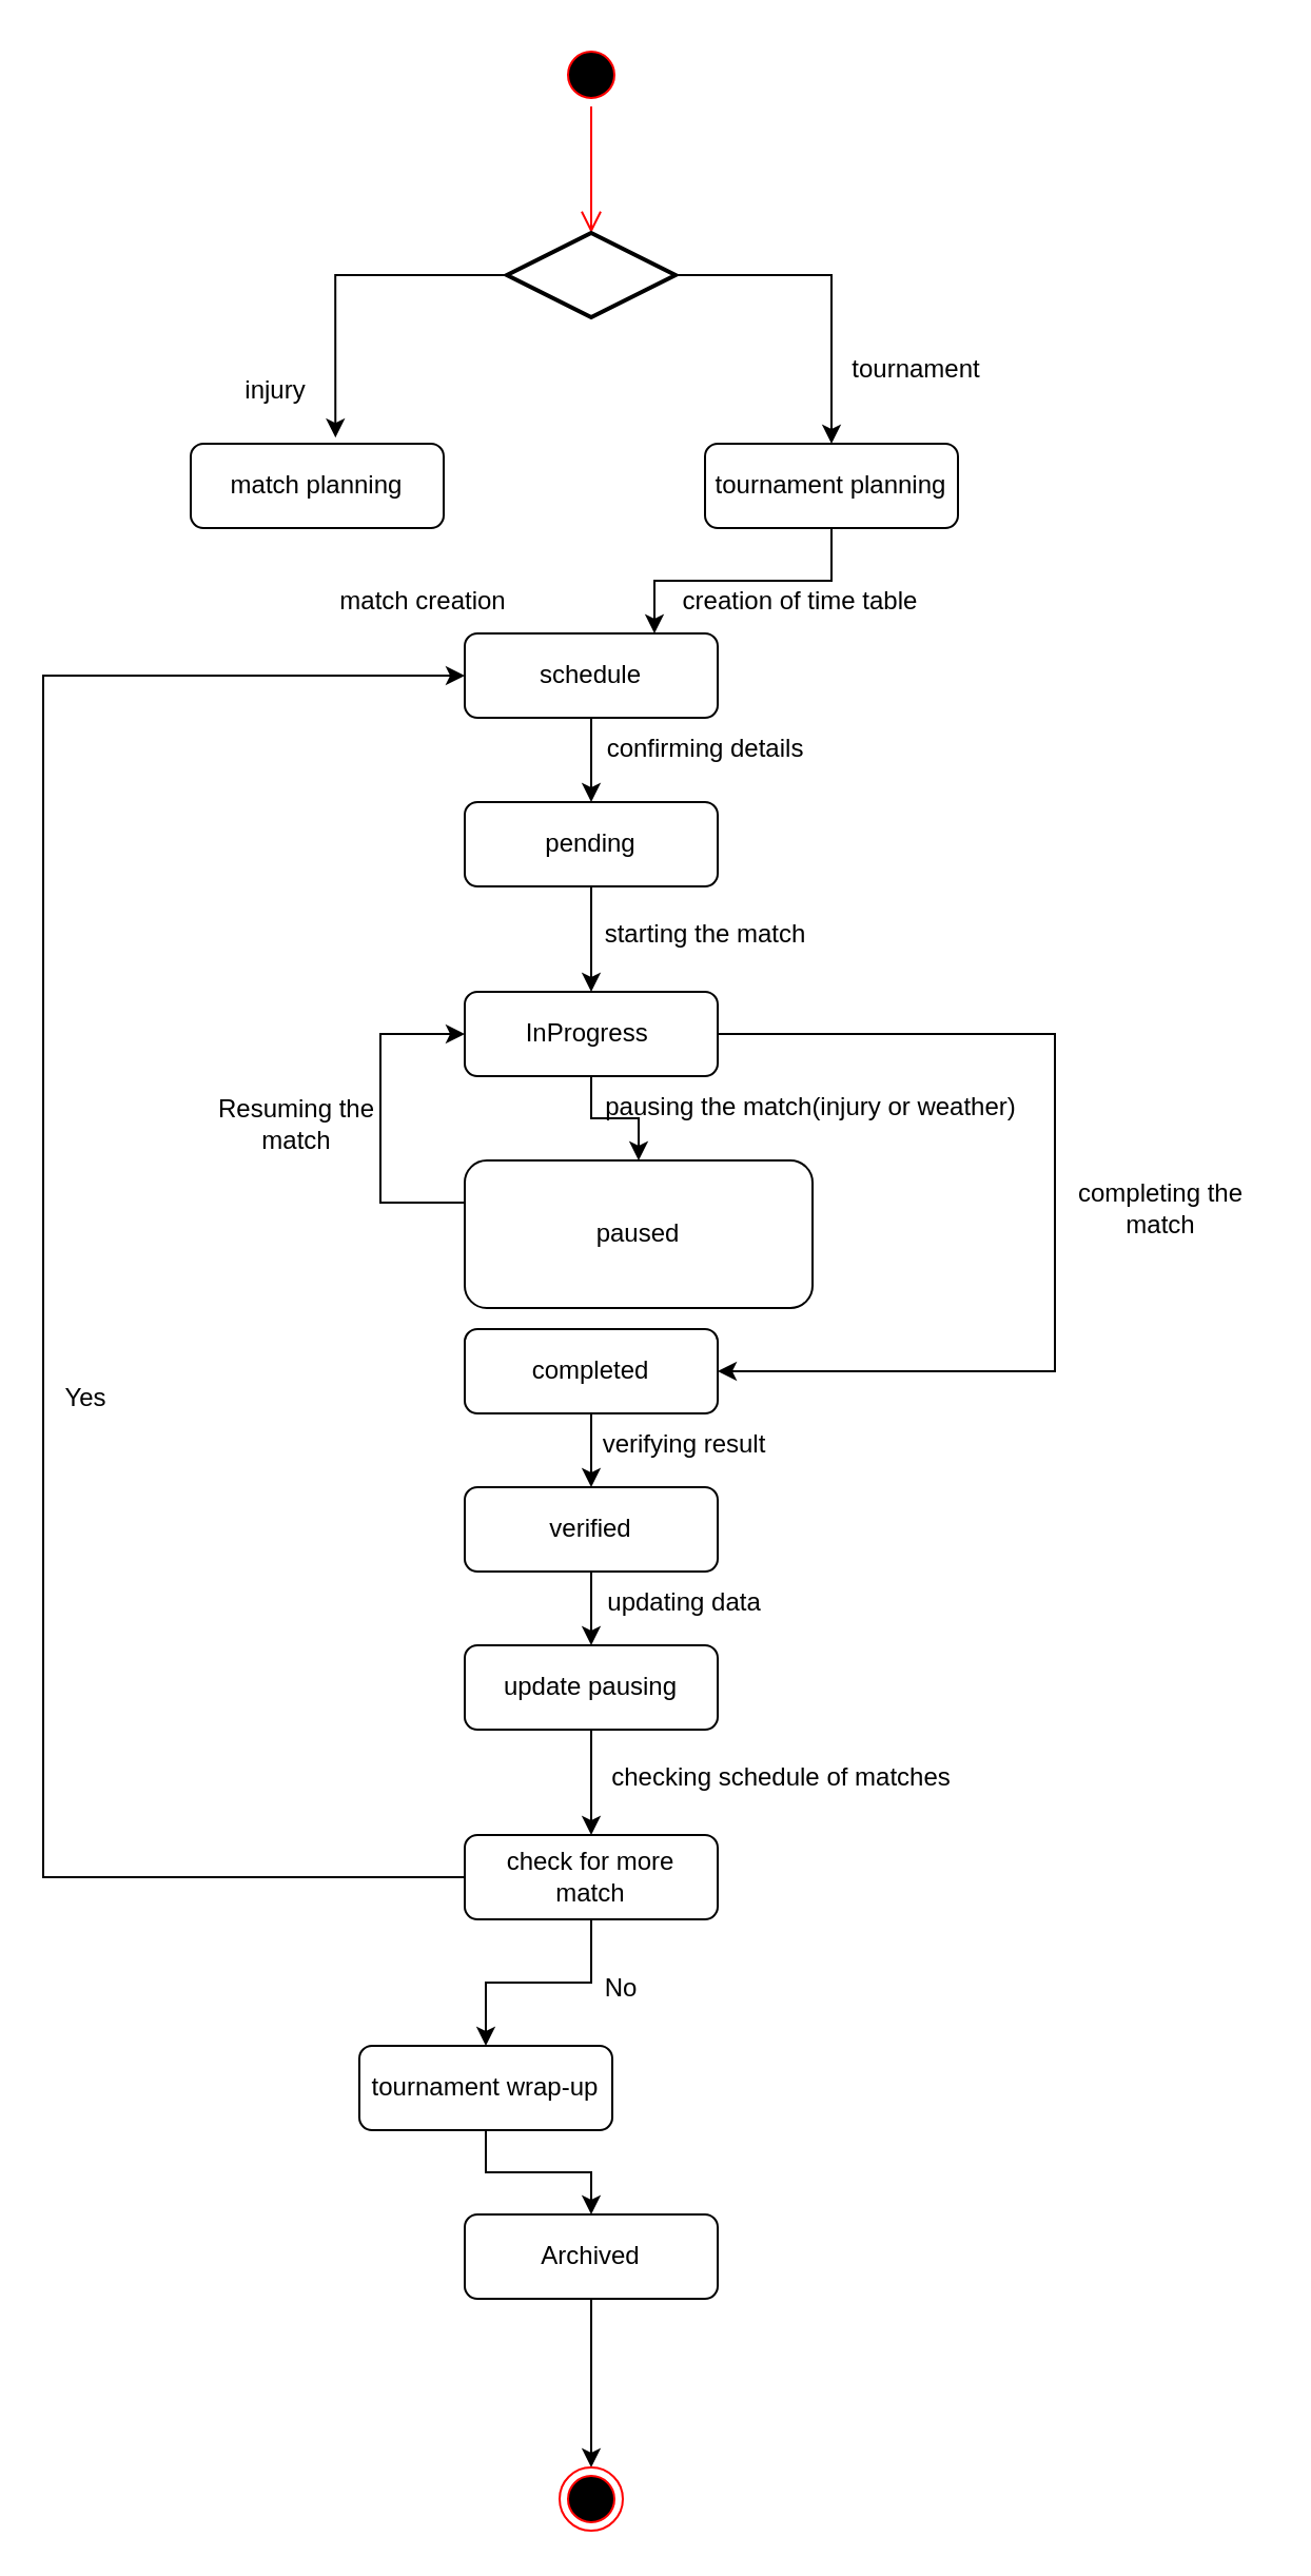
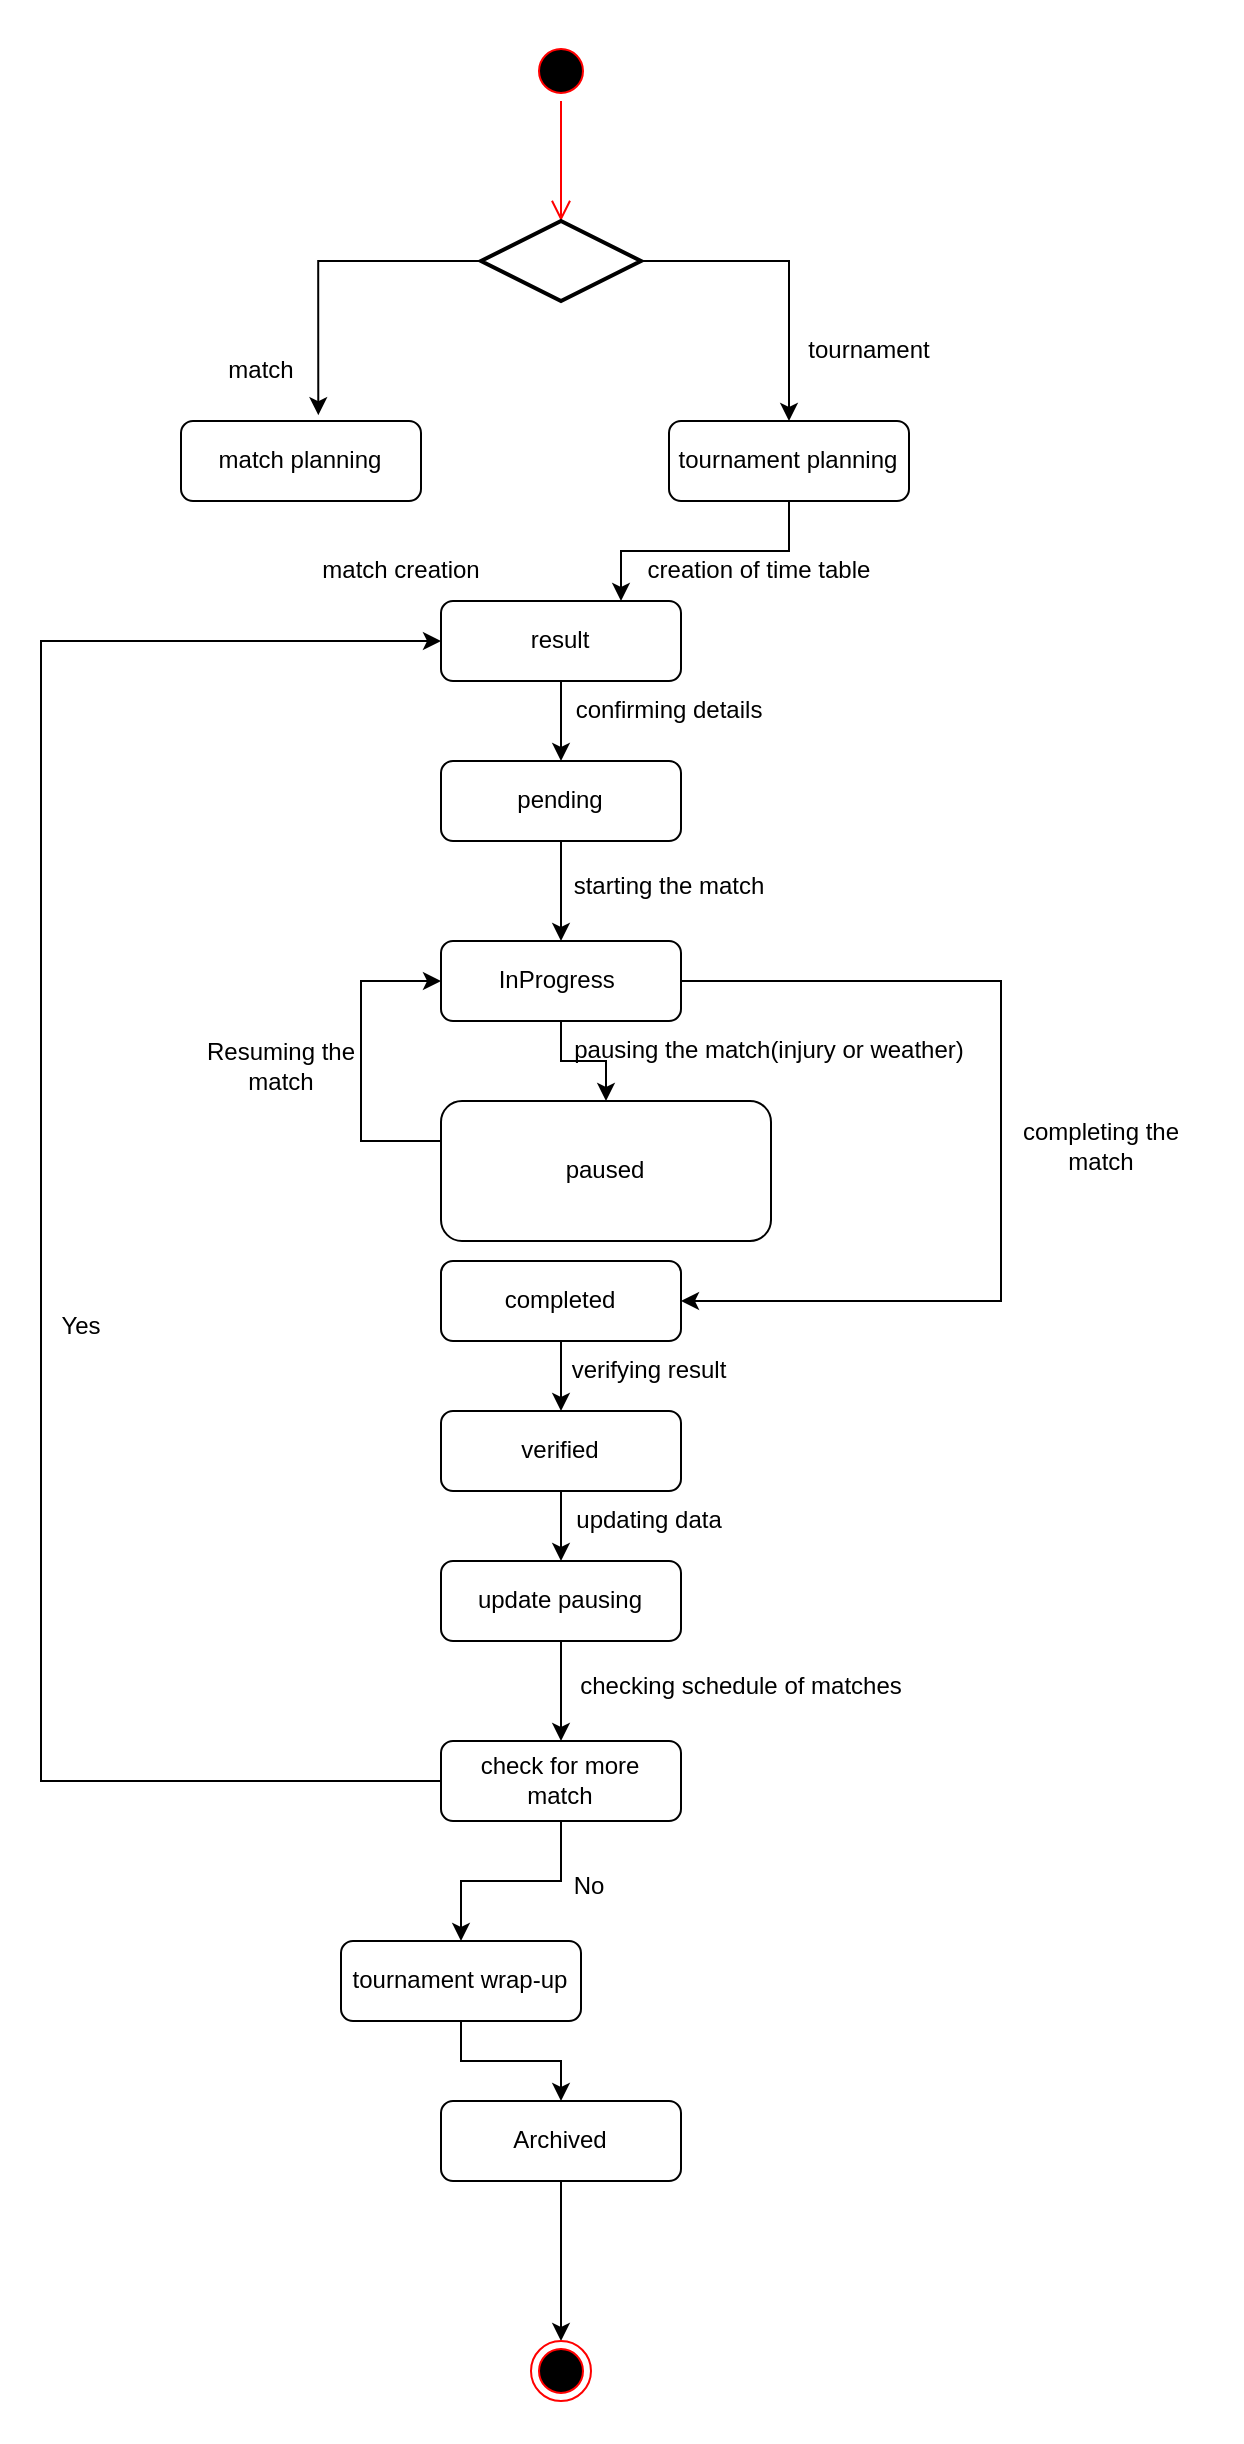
  <mxCell id="0" />
  <mxCell id="1" parent="0" />
  <mxCell id="2" style="edgeStyle=orthogonalEdgeStyle;rounded=0;orthogonalLoop=1;jettySize=auto;html=1;exitX=0.5;exitY=1;exitDx=0;exitDy=0;entryX=0.75;entryY=0;entryDx=0;entryDy=0;" edge="1" parent="1" source="3" target="18"><mxGeometry relative="1" as="geometry" /></mxCell>
  <mxCell id="3" value="tournament planning" style="rounded=1;whiteSpace=wrap;html=1;fontSize=12;glass=0;strokeWidth=1;shadow=0;" parent="1" vertex="1"><mxGeometry x="334" y="210" width="120" height="40" as="geometry" /></mxCell>
  <mxCell id="4" value="match planning" style="rounded=1;whiteSpace=wrap;html=1;fontSize=12;glass=0;strokeWidth=1;shadow=0;" vertex="1" parent="1"><mxGeometry x="90" y="210" width="120" height="40" as="geometry" /></mxCell>
  <mxCell id="5" style="edgeStyle=orthogonalEdgeStyle;rounded=0;orthogonalLoop=1;jettySize=auto;html=1;exitX=0.5;exitY=1;exitDx=0;exitDy=0;entryX=0.5;entryY=0;entryDx=0;entryDy=0;" edge="1" parent="1" source="7" target="26"><mxGeometry relative="1" as="geometry" /></mxCell>
  <mxCell id="6" style="edgeStyle=orthogonalEdgeStyle;rounded=0;orthogonalLoop=1;jettySize=auto;html=1;exitX=0;exitY=0.5;exitDx=0;exitDy=0;entryX=0;entryY=0.5;entryDx=0;entryDy=0;" edge="1" parent="1" source="7" target="18"><mxGeometry relative="1" as="geometry"><Array as="points"><mxPoint x="20" y="890" /><mxPoint x="20" y="320" /></Array></mxGeometry></mxCell>
  <mxCell id="7" value="check for more&lt;div&gt;match&lt;/div&gt;" style="rounded=1;whiteSpace=wrap;html=1;fontSize=12;glass=0;strokeWidth=1;shadow=0;" vertex="1" parent="1"><mxGeometry x="220" y="870" width="120" height="40" as="geometry" /></mxCell>
  <mxCell id="8" style="edgeStyle=orthogonalEdgeStyle;rounded=0;orthogonalLoop=1;jettySize=auto;html=1;exitX=0.5;exitY=1;exitDx=0;exitDy=0;entryX=0.5;entryY=0;entryDx=0;entryDy=0;" edge="1" parent="1" source="9" target="13"><mxGeometry relative="1" as="geometry" /></mxCell>
  <mxCell id="9" value="verified" style="rounded=1;whiteSpace=wrap;html=1;fontSize=12;glass=0;strokeWidth=1;shadow=0;" vertex="1" parent="1"><mxGeometry x="220" y="705" width="120" height="40" as="geometry" /></mxCell>
  <mxCell id="10" style="edgeStyle=orthogonalEdgeStyle;rounded=0;orthogonalLoop=1;jettySize=auto;html=1;exitX=0.5;exitY=1;exitDx=0;exitDy=0;entryX=0.5;entryY=0;entryDx=0;entryDy=0;" edge="1" parent="1" source="11" target="9"><mxGeometry relative="1" as="geometry" /></mxCell>
  <mxCell id="11" value="completed" style="rounded=1;whiteSpace=wrap;html=1;fontSize=12;glass=0;strokeWidth=1;shadow=0;" vertex="1" parent="1"><mxGeometry x="220" y="630" width="120" height="40" as="geometry" /></mxCell>
  <mxCell id="12" style="edgeStyle=orthogonalEdgeStyle;rounded=0;orthogonalLoop=1;jettySize=auto;html=1;exitX=0.5;exitY=1;exitDx=0;exitDy=0;entryX=0.5;entryY=0;entryDx=0;entryDy=0;" edge="1" parent="1" source="13" target="7"><mxGeometry relative="1" as="geometry" /></mxCell>
  <mxCell id="13" value="update pausing" style="rounded=1;whiteSpace=wrap;html=1;fontSize=12;glass=0;strokeWidth=1;shadow=0;" vertex="1" parent="1"><mxGeometry x="220" y="780" width="120" height="40" as="geometry" /></mxCell>
  <mxCell id="14" style="edgeStyle=orthogonalEdgeStyle;rounded=0;orthogonalLoop=1;jettySize=auto;html=1;exitX=0.5;exitY=1;exitDx=0;exitDy=0;entryX=0.5;entryY=0;entryDx=0;entryDy=0;" edge="1" parent="1" source="16" target="22"><mxGeometry relative="1" as="geometry" /></mxCell>
  <mxCell id="15" style="edgeStyle=orthogonalEdgeStyle;rounded=0;orthogonalLoop=1;jettySize=auto;html=1;exitX=1;exitY=0.5;exitDx=0;exitDy=0;entryX=1;entryY=0.5;entryDx=0;entryDy=0;" edge="1" parent="1" source="16" target="11"><mxGeometry relative="1" as="geometry"><Array as="points"><mxPoint x="500" y="490" /><mxPoint x="500" y="650" /></Array></mxGeometry></mxCell>
  <mxCell id="16" value="InProgress&amp;nbsp;" style="rounded=1;whiteSpace=wrap;html=1;fontSize=12;glass=0;strokeWidth=1;shadow=0;" vertex="1" parent="1"><mxGeometry x="220" y="470" width="120" height="40" as="geometry" /></mxCell>
  <mxCell id="17" style="edgeStyle=orthogonalEdgeStyle;rounded=0;orthogonalLoop=1;jettySize=auto;html=1;exitX=0.5;exitY=1;exitDx=0;exitDy=0;entryX=0.5;entryY=0;entryDx=0;entryDy=0;" edge="1" parent="1" source="18" target="20"><mxGeometry relative="1" as="geometry" /></mxCell>
- <mxCell id="18" value="schedule" style="rounded=1;whiteSpace=wrap;html=1;fontSize=12;glass=0;strokeWidth=1;shadow=0;" vertex="1" parent="1"><mxGeometry x="220" y="300" width="120" height="40" as="geometry" /></mxCell>
+ <mxCell id="18" value="result" style="rounded=1;whiteSpace=wrap;html=1;fontSize=12;glass=0;strokeWidth=1;shadow=0;" vertex="1" parent="1"><mxGeometry x="220" y="300" width="120" height="40" as="geometry" /></mxCell>
  <mxCell id="19" style="edgeStyle=orthogonalEdgeStyle;rounded=0;orthogonalLoop=1;jettySize=auto;html=1;exitX=0.5;exitY=1;exitDx=0;exitDy=0;entryX=0.5;entryY=0;entryDx=0;entryDy=0;" edge="1" parent="1" source="20" target="16"><mxGeometry relative="1" as="geometry" /></mxCell>
  <mxCell id="20" value="pending" style="rounded=1;whiteSpace=wrap;html=1;fontSize=12;glass=0;strokeWidth=1;shadow=0;" vertex="1" parent="1"><mxGeometry x="220" y="380" width="120" height="40" as="geometry" /></mxCell>
  <mxCell id="21" style="edgeStyle=orthogonalEdgeStyle;rounded=0;orthogonalLoop=1;jettySize=auto;html=1;exitX=0;exitY=0.5;exitDx=0;exitDy=0;entryX=0;entryY=0.5;entryDx=0;entryDy=0;" edge="1" parent="1" source="22" target="16"><mxGeometry relative="1" as="geometry"><Array as="points"><mxPoint x="180" y="570" /><mxPoint x="180" y="490" /></Array></mxGeometry></mxCell>
  <mxCell id="22" value="paused" style="rounded=1;whiteSpace=wrap;html=1;fontSize=12;glass=0;strokeWidth=1;shadow=0;" vertex="1" parent="1"><mxGeometry x="220" y="550" width="165" height="70" as="geometry" /></mxCell>
  <mxCell id="23" style="edgeStyle=orthogonalEdgeStyle;rounded=0;orthogonalLoop=1;jettySize=auto;html=1;exitX=0.5;exitY=1;exitDx=0;exitDy=0;entryX=0.5;entryY=0;entryDx=0;entryDy=0;" edge="1" parent="1" source="24" target="39"><mxGeometry relative="1" as="geometry" /></mxCell>
  <mxCell id="24" value="Archived" style="rounded=1;whiteSpace=wrap;html=1;fontSize=12;glass=0;strokeWidth=1;shadow=0;" vertex="1" parent="1"><mxGeometry x="220" y="1050" width="120" height="40" as="geometry" /></mxCell>
  <mxCell id="25" style="edgeStyle=orthogonalEdgeStyle;rounded=0;orthogonalLoop=1;jettySize=auto;html=1;exitX=0.5;exitY=1;exitDx=0;exitDy=0;entryX=0.5;entryY=0;entryDx=0;entryDy=0;" edge="1" parent="1" source="26" target="24"><mxGeometry relative="1" as="geometry" /></mxCell>
  <mxCell id="26" value="tournament wrap-up" style="rounded=1;whiteSpace=wrap;html=1;fontSize=12;glass=0;strokeWidth=1;shadow=0;" vertex="1" parent="1"><mxGeometry x="170" y="970" width="120" height="40" as="geometry" /></mxCell>
  <mxCell id="27" value="match creation" style="text;html=1;align=center;verticalAlign=middle;resizable=0;points=[];autosize=1;strokeColor=none;fillColor=none;" vertex="1" parent="1"><mxGeometry x="150" y="270" width="100" height="30" as="geometry" /></mxCell>
  <mxCell id="28" value="confirming details" style="text;html=1;align=center;verticalAlign=middle;resizable=0;points=[];autosize=1;strokeColor=none;fillColor=none;" vertex="1" parent="1"><mxGeometry x="274" y="340" width="120" height="30" as="geometry" /></mxCell>
  <mxCell id="29" value="starting the match" style="text;html=1;align=center;verticalAlign=middle;resizable=0;points=[];autosize=1;strokeColor=none;fillColor=none;" vertex="1" parent="1"><mxGeometry x="274" y="428" width="120" height="30" as="geometry" /></mxCell>
  <mxCell id="30" value="pausing the match(injury or weather)" style="text;html=1;align=center;verticalAlign=middle;resizable=0;points=[];autosize=1;strokeColor=none;fillColor=none;" vertex="1" parent="1"><mxGeometry x="274" y="510" width="220" height="30" as="geometry" /></mxCell>
  <mxCell id="31" value="Resuming the&lt;div&gt;match&lt;/div&gt;" style="text;html=1;align=center;verticalAlign=middle;resizable=0;points=[];autosize=1;strokeColor=none;fillColor=none;" vertex="1" parent="1"><mxGeometry x="90" y="513" width="100" height="40" as="geometry" /></mxCell>
  <mxCell id="32" value="completing the&lt;div&gt;match&lt;/div&gt;" style="text;html=1;align=center;verticalAlign=middle;resizable=0;points=[];autosize=1;strokeColor=none;fillColor=none;" vertex="1" parent="1"><mxGeometry x="500" y="553" width="100" height="40" as="geometry" /></mxCell>
  <mxCell id="33" value="verifying result" style="text;html=1;align=center;verticalAlign=middle;resizable=0;points=[];autosize=1;strokeColor=none;fillColor=none;" vertex="1" parent="1"><mxGeometry x="274" y="670" width="100" height="30" as="geometry" /></mxCell>
  <mxCell id="34" value="checking schedule of matches" style="text;html=1;align=center;verticalAlign=middle;resizable=0;points=[];autosize=1;strokeColor=none;fillColor=none;" vertex="1" parent="1"><mxGeometry x="280" y="828" width="180" height="30" as="geometry" /></mxCell>
  <mxCell id="35" value="No" style="text;html=1;align=center;verticalAlign=middle;resizable=0;points=[];autosize=1;strokeColor=none;fillColor=none;" vertex="1" parent="1"><mxGeometry x="274" y="928" width="40" height="30" as="geometry" /></mxCell>
  <mxCell id="36" value="Yes" style="text;html=1;align=center;verticalAlign=middle;resizable=0;points=[];autosize=1;strokeColor=none;fillColor=none;" vertex="1" parent="1"><mxGeometry x="20" y="648" width="40" height="30" as="geometry" /></mxCell>
  <mxCell id="37" value="" style="ellipse;html=1;shape=startState;fillColor=#000000;strokeColor=#ff0000;" vertex="1" parent="1"><mxGeometry x="265" y="20" width="30" height="30" as="geometry" /></mxCell>
  <mxCell id="38" value="" style="edgeStyle=orthogonalEdgeStyle;html=1;verticalAlign=bottom;endArrow=open;endSize=8;strokeColor=#ff0000;rounded=0;entryX=0.5;entryY=0;entryDx=0;entryDy=0;entryPerimeter=0;" edge="1" source="37" parent="1" target="42"><mxGeometry relative="1" as="geometry"><mxPoint x="294" y="5" as="targetPoint" /></mxGeometry></mxCell>
  <mxCell id="39" value="" style="ellipse;html=1;shape=endState;fillColor=#000000;strokeColor=#ff0000;" vertex="1" parent="1"><mxGeometry x="265" y="1170" width="30" height="30" as="geometry" /></mxCell>
  <mxCell id="40" value="creation of time table" style="text;html=1;align=center;verticalAlign=middle;resizable=0;points=[];autosize=1;strokeColor=none;fillColor=none;" vertex="1" parent="1"><mxGeometry x="314" y="270" width="130" height="30" as="geometry" /></mxCell>
  <mxCell id="41" style="edgeStyle=orthogonalEdgeStyle;rounded=0;orthogonalLoop=1;jettySize=auto;html=1;exitX=1;exitY=0.5;exitDx=0;exitDy=0;exitPerimeter=0;entryX=0.5;entryY=0;entryDx=0;entryDy=0;" edge="1" parent="1" source="42" target="3"><mxGeometry relative="1" as="geometry" /></mxCell>
  <mxCell id="42" value="" style="strokeWidth=2;html=1;shape=mxgraph.flowchart.decision;whiteSpace=wrap;" vertex="1" parent="1"><mxGeometry x="240" y="110" width="80" height="40" as="geometry" /></mxCell>
  <mxCell id="43" style="edgeStyle=orthogonalEdgeStyle;rounded=0;orthogonalLoop=1;jettySize=auto;html=1;exitX=0;exitY=0.5;exitDx=0;exitDy=0;exitPerimeter=0;entryX=0.572;entryY=-0.073;entryDx=0;entryDy=0;entryPerimeter=0;" edge="1" parent="1" source="42" target="4"><mxGeometry relative="1" as="geometry" /></mxCell>
  <mxCell id="44" value="tournament" style="text;html=1;align=center;verticalAlign=middle;resizable=0;points=[];autosize=1;strokeColor=none;fillColor=none;" vertex="1" parent="1"><mxGeometry x="394" width="80" height="30" as="geometry" y="160" /></mxCell>
- <mxCell id="45" value="injury" style="text;html=1;align=center;verticalAlign=middle;resizable=0;points=[];autosize=1;strokeColor=none;fillColor=none;" vertex="1" parent="1"><mxGeometry x="100" y="170" width="60" height="30" as="geometry" /></mxCell>
+ <mxCell id="45" value="match" style="text;html=1;align=center;verticalAlign=middle;resizable=0;points=[];autosize=1;strokeColor=none;fillColor=none;" vertex="1" parent="1"><mxGeometry x="100" y="170" width="60" height="30" as="geometry" /></mxCell>
  <mxCell id="46" value="updating data" style="text;html=1;align=center;verticalAlign=middle;resizable=0;points=[];autosize=1;strokeColor=none;fillColor=none;" vertex="1" parent="1"><mxGeometry x="274" y="745" width="100" height="30" as="geometry" /></mxCell>
